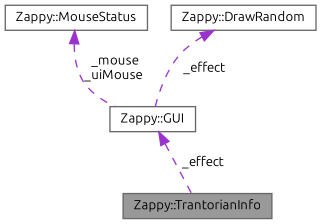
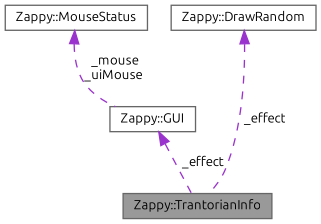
  digraph {
    fontname=Ubuntu
    node [color=gray40 fillcolor=white fontname=Ubuntu fontsize=10 shape=box style=filled]
    edge [color=darkorchid3 dir=back fontname=Ubuntu fontsize=10 labelfontname=Helvetica labelfontsize=10 style=dashed]
    n1 [fillcolor=grey60 fontcolor=black height=0.2 label="Zappy::TrantorianInfo" width=0.4]
    n2 [height=0.2 label="Zappy::GUI" width=0.4]
    n3 [height=0.2 label="Zappy::MouseStatus" width=0.4]
    n4 [height=0.2 label="Zappy::DrawRandom" width=0.4]
    n2 -> n1 [label=" _effect"]
    n3 -> n2 [label=" _mouse\n_uiMouse"]
-   n4 -> n2 [label=" _effect"]
+   n4 -> n1 [label=" _effect"]
  }
